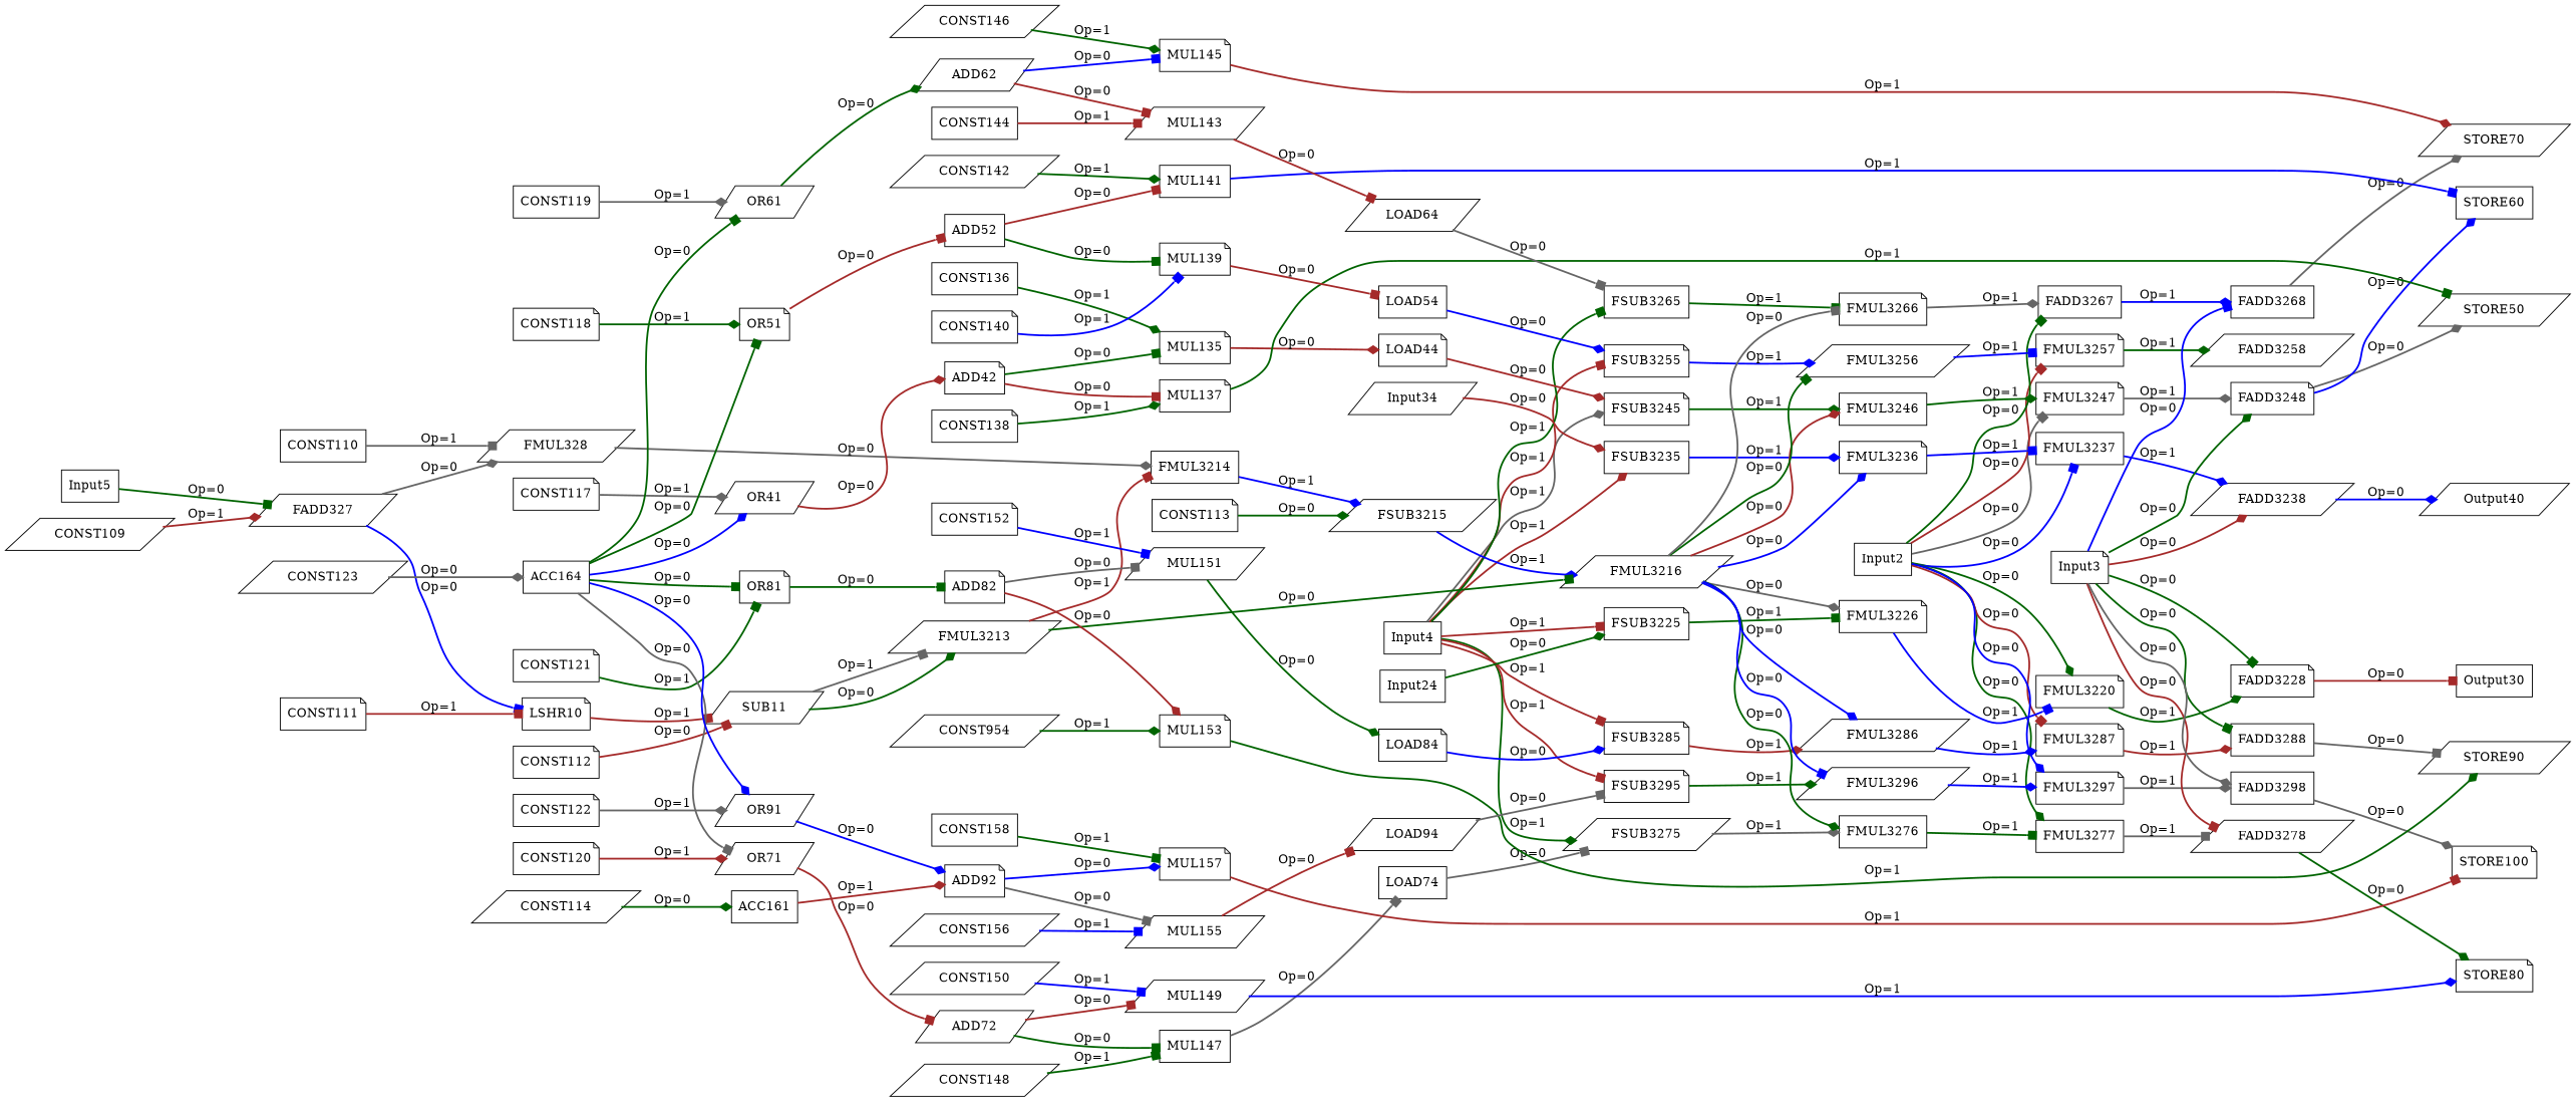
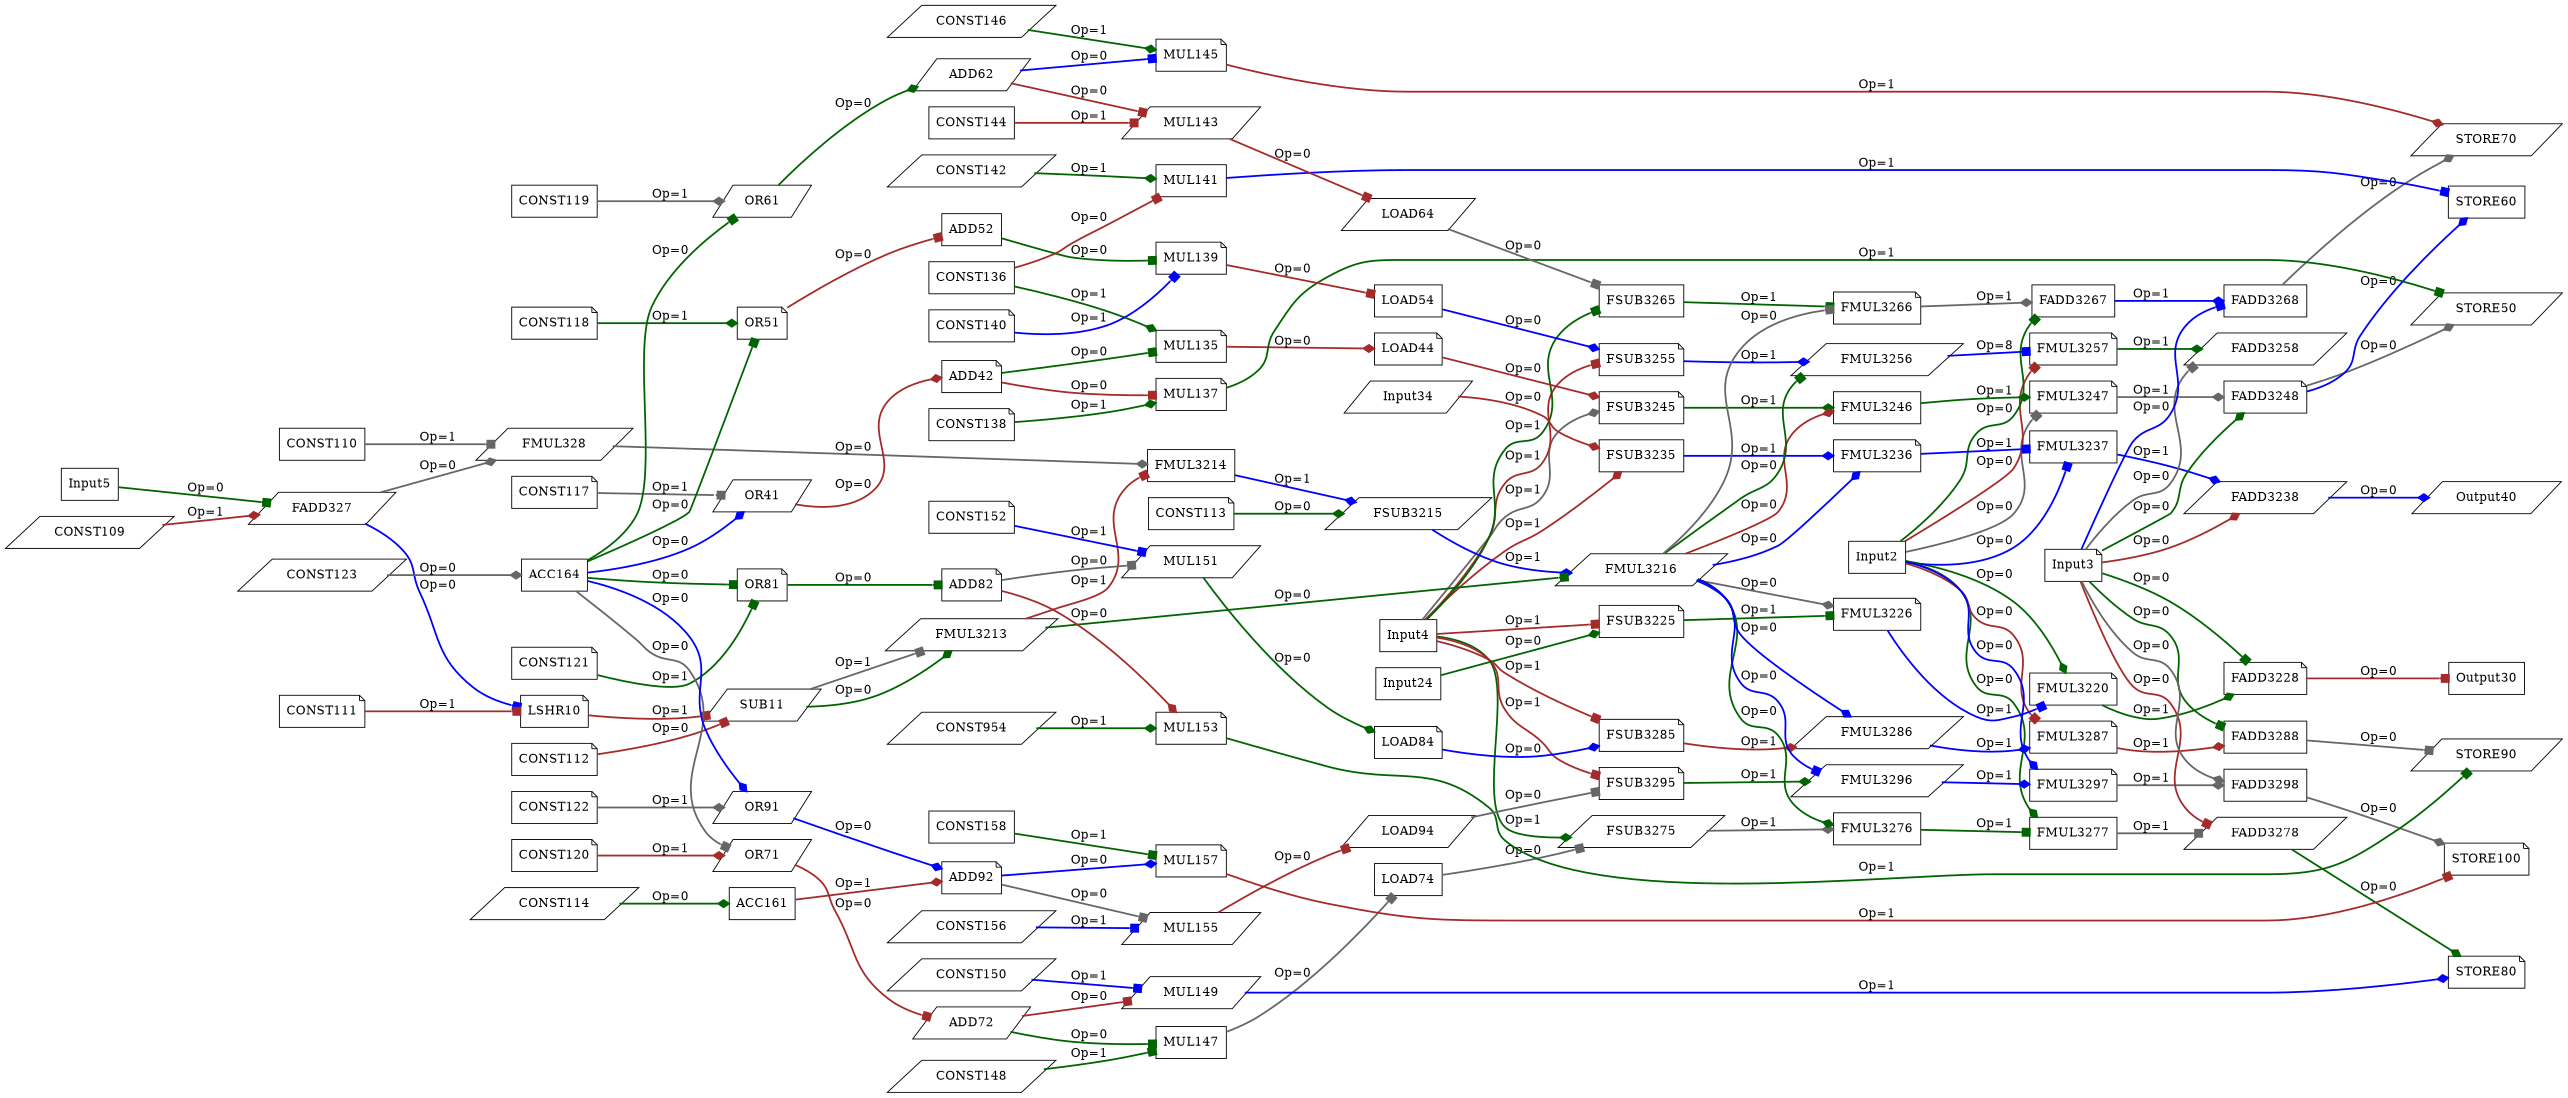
  digraph {
    rankdir=LR
    node [opcode=CONST shape=note]
    edge [arrowhead=diamond color=darkgreen operand=0 style=bold]
    Input2 [offset="0, 0" opcode=Input pattern="0, 14" ref_name=arg shape=box]
    n2 [label=FMUL3220 opcode=FMUL32]
    FMUL3237 [opcode=FMUL32 shape=box]
    FMUL3247 [opcode=FMUL32]
    FMUL3257 [opcode=FMUL32]
    n6 [label=FADD3267 opcode=FMUL32 shape=box]
    FMUL3277 [opcode=FMUL32 shape=box]
    FMUL3287 [opcode=FMUL32]
    FMUL3297 [opcode=FMUL32]
    FADD3228 [opcode=FADD32]
    FADD3238 [opcode=FADD32 shape=parallelogram]
    FADD3248 [opcode=FADD32]
    FADD3258 [opcode=FADD32 shape=parallelogram]
    FADD3268 [opcode=FADD32 shape=box]
    FADD3278 [opcode=FADD32 shape=parallelogram]
    FADD3288 [opcode=FADD32 shape=box]
    FADD3298 [opcode=FADD32 shape=box]
    Input3 [offset="0, 0" opcode=Input pattern="0, 14" ref_name=arg1]
    Output30 [offset="0, 0" opcode=Output pattern="32, 14, 32, 16" ref_name=arg5 shape=box]
    Output40 [offset="0, 4" opcode=Output pattern="32, 14, 32, 16" ref_name=arg5 shape=parallelogram]
    STORE50 [cycles=224 offset="0, 0" opcode=STORE ref_name=arg5 shape=parallelogram]
    STORE60 [cycles=224 offset="0, 0" opcode=STORE ref_name=arg5 shape=box]
    STORE70 [cycles=224 offset="0, 0" opcode=STORE ref_name=arg5 shape=parallelogram]
    STORE80 [cycles=224 offset="0, 0" opcode=STORE ref_name=arg5]
    STORE90 [cycles=224 offset="0, 0" opcode=STORE ref_name=arg5 shape=parallelogram]
    STORE100 [cycles=224 offset="0, 0" opcode=STORE ref_name=arg5]
    Input4 [offset="0, 0" opcode=Input pattern="0, 14" ref_name=arg2 shape=box]
    FSUB3225 [opcode=FSUB32]
    FSUB3235 [opcode=FSUB32 shape=box]
    FSUB3245 [opcode=FSUB32]
    FSUB3255 [opcode=FSUB32]
    FSUB3265 [opcode=FSUB32 shape=box]
    FSUB3275 [opcode=FSUB32 shape=parallelogram]
    FSUB3285 [opcode=FSUB32]
    FSUB3295 [opcode=FSUB32]
    FMUL3226 [opcode=FMUL32]
    FMUL3236 [opcode=FMUL32]
    FMUL3246 [opcode=FMUL32 shape=box]
    FMUL3256 [opcode=FMUL32 shape=parallelogram]
    FMUL3266 [opcode=FMUL32]
    FMUL3276 [opcode=FMUL32 shape=box]
    FMUL3286 [opcode=FMUL32 shape=parallelogram]
    FMUL3296 [opcode=FMUL32 shape=parallelogram]
    Input5 [offset="0, 0" opcode=Input pattern="0, 14" ref_name=arg3 shape=box]
    FADD327 [opcode=FADD32 shape=parallelogram]
    FMUL328 [opcode=FMUL32 shape=parallelogram]
    LSHR10 [opcode=LSHR]
    FMUL3214 [opcode=FMUL32 shape=box]
    SUB11 [opcode=SUB shape=parallelogram]
    FSUB3215 [opcode=FSUB32 shape=parallelogram]
    FMUL3213 [opcode=FMUL32 shape=parallelogram]
    FMUL3216 [opcode=FMUL32 shape=parallelogram]
    Input24 [offset="0, 0" opcode=Input pattern="32, 14, 32, 16" ref_name=arg4 shape=box]
    Input34 [offset="0, 4" opcode=Input pattern="32, 14, 32, 16" ref_name=arg4 shape=parallelogram]
    OR41 [opcode=OR shape=parallelogram]
    ADD42 [opcode=ADD]
    MUL135 [opcode=MUL]
    MUL137 [opcode=MUL]
    LOAD44 [cycles=224 offset="0, 0" opcode=LOAD ref_name=arg4]
    OR51 [opcode=OR]
    ADD52 [opcode=ADD shape=box]
    MUL139 [opcode=MUL]
    MUL141 [opcode=MUL shape=box]
    LOAD54 [cycles=224 offset="0, 0" opcode=LOAD ref_name=arg4 shape=box]
    OR61 [opcode=OR shape=parallelogram]
    ADD62 [opcode=ADD shape=parallelogram]
    MUL143 [opcode=MUL shape=parallelogram]
    MUL145 [opcode=MUL]
    LOAD64 [cycles=224 offset="0, 0" opcode=LOAD ref_name=arg4 shape=parallelogram]
    OR71 [opcode=OR shape=parallelogram]
    ADD72 [opcode=ADD shape=parallelogram]
    MUL147 [opcode=MUL shape=box]
    MUL149 [opcode=MUL shape=parallelogram]
    LOAD74 [cycles=224 offset="0, 0" opcode=LOAD ref_name=arg4 shape=box]
    OR81 [opcode=OR]
    ADD82 [opcode=ADD]
    MUL151 [opcode=MUL shape=parallelogram]
    MUL153 [opcode=MUL]
    LOAD84 [cycles=224 offset="0, 0" opcode=LOAD ref_name=arg4]
    OR91 [opcode=OR shape=parallelogram]
    ADD92 [opcode=ADD]
    MUL155 [opcode=MUL shape=parallelogram]
    MUL157 [opcode=MUL]
    LOAD94 [cycles=224 offset="0, 0" opcode=LOAD ref_name=arg4 shape=parallelogram]
    CONST109 [shape=parallelogram value=925353388]
    CONST110 [shape=box value=1056964608]
    CONST111 [value=1]
    CONST112 [value=1597463007]
    CONST113 [value=1069547520]
    CONST114 [shape=parallelogram value=112]
    ACC161 [acc_first=0 acc_params="0, 16, 14, 1" opcode=ACC shape=box]
    CONST117 [value=2]
    CONST118 [value=3]
    CONST119 [shape=box value=4]
    CONST120 [value=5]
    CONST121 [value=6]
    CONST122 [value=7]
    CONST123 [shape=parallelogram value=8]
    ACC164 [acc_first=0 acc_params="0, 14, 1, 16" opcode=ACC shape=box]
    CONST136 [shape=box value=4]
    CONST138 [value=4]
    CONST140 [value=4]
    CONST142 [shape=parallelogram value=4]
    CONST144 [shape=box value=4]
    CONST146 [shape=parallelogram value=4]
    CONST148 [shape=parallelogram value=4]
    CONST150 [shape=parallelogram value=4]
    CONST152 [value=4]
    n109 [label=CONST954 shape=parallelogram value=4]
    CONST156 [shape=parallelogram value=4]
    CONST158 [shape=box value=4]
    Input2 -> n2 [label="Op=0"]
    Input2 -> FMUL3237 [arrowhead=box color=blue label="Op=0"]
    Input2 -> FMUL3247 [arrowhead=box color=gray40 label="Op=0"]
    Input2 -> FMUL3257 [arrowhead=box color=brown label="Op=0"]
    Input2 -> n6 [arrowhead=box label="Op=0"]
    Input2 -> FMUL3277 [label="Op=0"]
    Input2 -> FMUL3287 [arrowhead=box color=brown label="Op=0"]
    Input2 -> FMUL3297 [color=blue label="Op=0"]
    n2 -> FADD3228 [label="Op=1" operand=1]
    FMUL3237 -> FADD3238 [color=blue label="Op=1" operand=1]
    FMUL3247 -> FADD3248 [color=gray40 label="Op=1" operand=1]
    FMUL3257 -> FADD3258 [label="Op=1" operand=1]
    n6 -> FADD3268 [color=blue label="Op=1" operand=1]
    FMUL3277 -> FADD3278 [arrowhead=box color=gray40 label="Op=1" operand=1]
    FMUL3287 -> FADD3288 [color=brown label="Op=1" operand=1]
    FMUL3297 -> FADD3298 [color=gray40 label="Op=1" operand=1]
    FADD3228 -> Output30 [arrowhead=box color=brown label="Op=0"]
    FADD3238 -> Output40 [color=blue label="Op=0"]
    FADD3248 -> STORE50 [color=gray40 label="Op=0"]
    FADD3248 -> STORE60 [color=blue label="Op=0"]
    FADD3268 -> STORE70 [color=gray40 label="Op=0"]
    FADD3278 -> STORE80 [label="Op=0"]
    FADD3288 -> STORE90 [arrowhead=box color=gray40 label="Op=0"]
    FADD3298 -> STORE100 [color=gray40 label="Op=0"]
    Input3 -> FADD3228 [arrowhead=box label="Op=0"]
    Input3 -> FADD3238 [color=brown label="Op=0"]
    Input3 -> FADD3248 [label="Op=0"]
+   Input3 -> FADD3258 [arrowhead=box color=gray40 label="Op=0"]
    Input3 -> FADD3268 [arrowhead=box color=blue label="Op=0"]
    Input3 -> FADD3278 [arrowhead=box color=brown label="Op=0"]
    Input3 -> FADD3288 [arrowhead=box label="Op=0"]
    Input3 -> FADD3298 [color=gray40 label="Op=0"]
    Input4 -> FSUB3225 [arrowhead=box color=brown label="Op=1" operand=1]
    Input4 -> FSUB3235 [color=brown label="Op=1" operand=1]
    Input4 -> FSUB3245 [color=gray40 label="Op=1" operand=1]
    Input4 -> FSUB3255 [arrowhead=box color=brown label="Op=1" operand=1]
    Input4 -> FSUB3265 [arrowhead=box label="Op=1" operand=1]
    Input4 -> FSUB3275 [label="Op=1" operand=1]
    Input4 -> FSUB3285 [arrowhead=box color=brown label="Op=1" operand=1]
    Input4 -> FSUB3295 [arrowhead=box color=brown label="Op=1" operand=1]
    FSUB3225 -> FMUL3226 [arrowhead=box label="Op=1" operand=1]
    FSUB3235 -> FMUL3236 [color=blue label="Op=1" operand=1]
    FSUB3245 -> FMUL3246 [label="Op=1" operand=1]
    FSUB3255 -> FMUL3256 [color=blue label="Op=1" operand=1]
    FSUB3265 -> FMUL3266 [arrowhead=box label="Op=1" operand=1]
    FSUB3275 -> FMUL3276 [color=gray40 label="Op=1" operand=1]
    FSUB3285 -> FMUL3286 [color=brown label="Op=1" operand=1]
    FSUB3295 -> FMUL3296 [label="Op=1" operand=1]
    FMUL3226 -> n2 [arrowhead=box color=blue label="Op=1" operand=1]
    FMUL3236 -> FMUL3237 [arrowhead=box color=blue label="Op=1" operand=1]
    FMUL3246 -> FMUL3247 [label="Op=1" operand=1]
-   FMUL3256 -> FMUL3257 [arrowhead=box color=blue label="Op=1" operand=1]
+   FMUL3256 -> FMUL3257 [arrowhead=box color=blue label="Op=8" operand=1]
    FMUL3266 -> n6 [color=gray40 label="Op=1" operand=1]
    FMUL3276 -> FMUL3277 [arrowhead=box label="Op=1" operand=1]
    FMUL3286 -> FMUL3287 [color=blue label="Op=1" operand=1]
    FMUL3296 -> FMUL3297 [color=blue label="Op=1" operand=1]
    Input5 -> FADD327 [arrowhead=box label="Op=0"]
    FADD327 -> FMUL328 [color=gray40 label="Op=0"]
    FADD327 -> LSHR10 [arrowhead=box color=blue label="Op=0"]
    FMUL328 -> FMUL3214 [color=gray40 label="Op=0"]
    LSHR10 -> SUB11 [arrowhead=box color=brown label="Op=1" operand=1]
    FMUL3214 -> FSUB3215 [color=blue label="Op=1" operand=1]
    SUB11 -> FMUL3213 [arrowhead=box color=gray40 label="Op=1" operand=1]
    SUB11 -> FMUL3213 [label="Op=0"]
    FSUB3215 -> FMUL3216 [color=blue label="Op=1" operand=1]
    FMUL3213 -> FMUL3214 [arrowhead=box color=brown label="Op=1" operand=1]
    FMUL3213 -> FMUL3216 [arrowhead=box label="Op=0"]
    FMUL3216 -> FMUL3226 [color=gray40 label="Op=0"]
    FMUL3216 -> FMUL3236 [color=blue label="Op=0"]
    FMUL3216 -> FMUL3246 [color=brown label="Op=0"]
    FMUL3216 -> FMUL3256 [arrowhead=box label="Op=0"]
    FMUL3216 -> FMUL3266 [arrowhead=box color=gray40 label="Op=0"]
    FMUL3216 -> FMUL3276 [label="Op=0"]
    FMUL3216 -> FMUL3286 [color=blue label="Op=0"]
    FMUL3216 -> FMUL3296 [arrowhead=box color=blue label="Op=0"]
    Input24 -> FSUB3225 [label="Op=0"]
    Input34 -> FSUB3235 [color=brown label="Op=0"]
    OR41 -> ADD42 [color=brown label="Op=0"]
    ADD42 -> MUL135 [arrowhead=box label="Op=0"]
    ADD42 -> MUL137 [arrowhead=box color=brown label="Op=0"]
    MUL135 -> LOAD44 [color=brown label="Op=0"]
    MUL137 -> STORE50 [arrowhead=box label="Op=1" operand=1]
    LOAD44 -> FSUB3245 [color=brown label="Op=0"]
    OR51 -> ADD52 [arrowhead=box color=brown label="Op=0"]
    ADD52 -> MUL139 [arrowhead=box label="Op=0"]
-   ADD52 -> MUL141 [arrowhead=box color=brown label="Op=0"]
+   CONST136 -> MUL141 [arrowhead=box color=brown label="Op=0"]
    MUL139 -> LOAD54 [arrowhead=box color=brown label="Op=0"]
    MUL141 -> STORE60 [arrowhead=box color=blue label="Op=1" operand=1]
    LOAD54 -> FSUB3255 [color=blue label="Op=0"]
    OR61 -> ADD62 [label="Op=0"]
    ADD62 -> MUL143 [arrowhead=box color=brown label="Op=0"]
    ADD62 -> MUL145 [arrowhead=box color=blue label="Op=0"]
    MUL143 -> LOAD64 [arrowhead=box color=brown label="Op=0"]
    MUL145 -> STORE70 [color=brown label="Op=1" operand=1]
    LOAD64 -> FSUB3265 [arrowhead=box color=gray40 label="Op=0"]
    OR71 -> ADD72 [arrowhead=box color=brown label="Op=0"]
    ADD72 -> MUL147 [arrowhead=box label="Op=0"]
    ADD72 -> MUL149 [arrowhead=box color=brown label="Op=0"]
    MUL147 -> LOAD74 [arrowhead=box color=gray40 label="Op=0"]
    MUL149 -> STORE80 [color=blue label="Op=1" operand=1]
    LOAD74 -> FSUB3275 [arrowhead=box color=gray40 label="Op=0"]
    OR81 -> ADD82 [arrowhead=box label="Op=0"]
    ADD82 -> MUL151 [arrowhead=box color=gray40 label="Op=0"]
    ADD82 -> MUL153 [color=brown label="Op=0"]
    MUL151 -> LOAD84 [label="Op=0"]
-   MUL153 -> STORE90 [label="Op=1" operand=1]
+   MUL153 -> STORE90 [arrowhead=box label="Op=1" operand=1]
    LOAD84 -> FSUB3285 [color=blue label="Op=0"]
    OR91 -> ADD92 [color=blue label="Op=0"]
    ADD92 -> MUL155 [arrowhead=box color=gray40 label="Op=0"]
    ADD92 -> MUL157 [color=blue label="Op=0"]
    MUL155 -> LOAD94 [arrowhead=box color=brown label="Op=0"]
    MUL157 -> STORE100 [arrowhead=box color=brown label="Op=1" operand=1]
    LOAD94 -> FSUB3295 [arrowhead=box color=gray40 label="Op=0"]
    CONST109 -> FADD327 [color=brown label="Op=1" operand=1]
    CONST110 -> FMUL328 [arrowhead=box color=gray40 label="Op=1" operand=1]
    CONST111 -> LSHR10 [arrowhead=box color=brown label="Op=1" operand=1]
    CONST112 -> SUB11 [arrowhead=box color=brown label="Op=0"]
    CONST113 -> FSUB3215 [label="Op=0"]
    CONST114 -> ACC161 [label="Op=0"]
    ACC161 -> ADD92 [color=brown label="Op=1" operand=1]
-   CONST117 -> OR41 [color=gray40 label="Op=1" operand=1]
+   CONST117 -> OR41 [arrowhead=box color=gray40 label="Op=1" operand=1]
    CONST118 -> OR51 [label="Op=1" operand=1]
    CONST119 -> OR61 [color=gray40 label="Op=1" operand=1]
    CONST120 -> OR71 [color=brown label="Op=1" operand=1]
    CONST121 -> OR81 [arrowhead=box label="Op=1" operand=1]
    CONST122 -> OR91 [color=gray40 label="Op=1" operand=1]
    CONST123 -> ACC164 [color=gray40 label="Op=0"]
    ACC164 -> OR41 [color=blue label="Op=0"]
    ACC164 -> OR51 [arrowhead=box label="Op=0"]
    ACC164 -> OR61 [arrowhead=box label="Op=0"]
    ACC164 -> OR71 [arrowhead=box color=gray40 label="Op=0"]
    ACC164 -> OR81 [arrowhead=box label="Op=0"]
    ACC164 -> OR91 [color=blue label="Op=0"]
    CONST136 -> MUL135 [label="Op=1" operand=1]
    CONST138 -> MUL137 [label="Op=1" operand=1]
    CONST140 -> MUL139 [arrowhead=box color=blue label="Op=1" operand=1]
    CONST142 -> MUL141 [label="Op=1" operand=1]
    CONST144 -> MUL143 [arrowhead=box color=brown label="Op=1" operand=1]
    CONST146 -> MUL145 [label="Op=1" operand=1]
    CONST148 -> MUL147 [arrowhead=box label="Op=1" operand=1]
    CONST150 -> MUL149 [arrowhead=box color=blue label="Op=1" operand=1]
    CONST152 -> MUL151 [arrowhead=box color=blue label="Op=1" operand=1]
    n109 -> MUL153 [label="Op=1" operand=1]
    CONST156 -> MUL155 [arrowhead=box color=blue label="Op=1" operand=1]
    CONST158 -> MUL157 [arrowhead=box label="Op=1" operand=1]
  }
